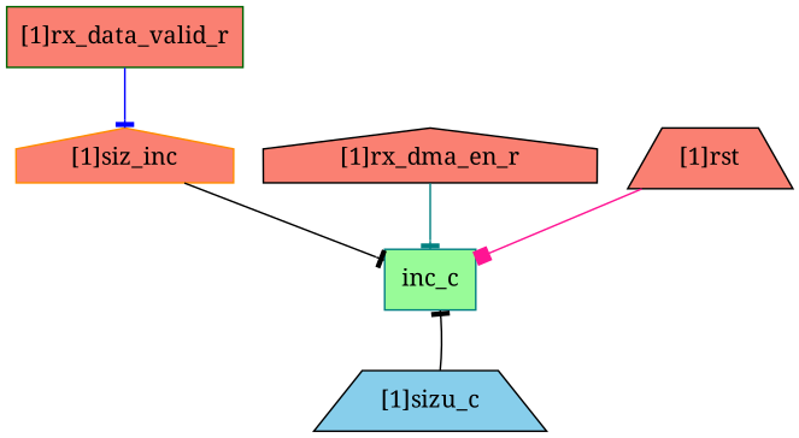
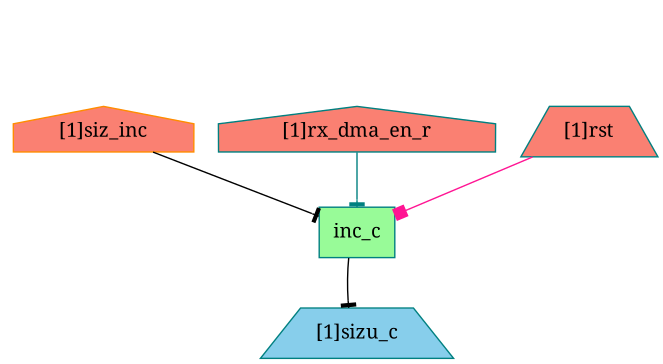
  strict digraph {
    fontname="Noto Serif"
    node [color=teal complexity=3 fillcolor=salmon fontname="Noto Serif" rank=0.0160053712986 shape=box style=filled]
    edge [arrowhead=tee color=black fontname="Noto Serif"]
-   "[1]rx_data_valid_r" [color=darkgreen complexity=5 importance=0.0542396446089 rank=0.0108479289218]
    "[1]siz_inc" [color=darkorange importance=0.0413844080183 rank=0.0137948026728 shape=house]
    n3 [complexity=2 fillcolor=palegreen importance=0.0320107425971 label=inc_c]
-   "[1]rx_dma_en_r" [color=black importance=0.0768767217849 rank=0.0256255739283 shape=house]
-   "[1]rst" [color=black importance=0.104602437535 rank=0.0348674791782 shape=trapezium]
-   "[1]sizu_c" [color=black complexity=4 fillcolor=skyblue importance=0.0640214851943 shape=trapezium]
-   "[1]rx_data_valid_r" -> "[1]siz_inc" [color=blue]
+   "[1]rx_dma_en_r" [importance=0.0768767217849 rank=0.0256255739283 shape=house]
+   "[1]rst" [importance=0.104602437535 rank=0.0348674791782 shape=trapezium]
+   "[1]sizu_c" [complexity=4 fillcolor=skyblue importance=0.0640214851943 shape=trapezium]
    "[1]siz_inc" -> n3
    "[1]rx_dma_en_r" -> n3 [color=teal]
    "[1]rst" -> n3 [arrowhead=box color=deeppink]
-   "[1]sizu_c" -> n3
+   n3 -> "[1]sizu_c"
  }
